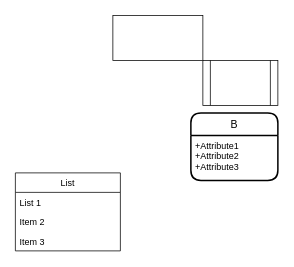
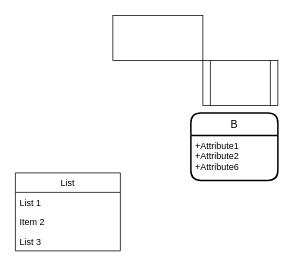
  <mxCell id="0" />
  <mxCell id="1" parent="0" />
  <mxCell id="2" value="List" style="swimlane;fontStyle=0;childLayout=stackLayout;horizontal=1;startSize=26;fillColor=none;horizontalStack=0;resizeParent=1;resizeParentMax=0;resizeLast=0;collapsible=1;marginBottom=0;" vertex="1" parent="1"><mxGeometry x="20" y="230" width="140" height="104" as="geometry" /></mxCell>
  <mxCell id="3" value="List 1" style="text;strokeColor=none;fillColor=none;align=left;verticalAlign=top;spacingLeft=4;spacingRight=4;overflow=hidden;rotatable=0;points=[[0,0.5],[1,0.5]];portConstraint=eastwest;" vertex="1" parent="2"><mxGeometry y="26" width="140" height="26" as="geometry" /></mxCell>
  <mxCell id="4" value="Item 2" style="text;strokeColor=none;fillColor=none;align=left;verticalAlign=top;spacingLeft=4;spacingRight=4;overflow=hidden;rotatable=0;points=[[0,0.5],[1,0.5]];portConstraint=eastwest;" vertex="1" parent="2"><mxGeometry y="52" width="140" height="26" as="geometry" /></mxCell>
- <mxCell id="5" value="Item 3" style="text;strokeColor=none;fillColor=none;align=left;verticalAlign=top;spacingLeft=4;spacingRight=4;overflow=hidden;rotatable=0;points=[[0,0.5],[1,0.5]];portConstraint=eastwest;" vertex="1" parent="2"><mxGeometry y="78" width="140" height="26" as="geometry" /></mxCell>
+ <mxCell id="5" value="List 3" style="text;strokeColor=none;fillColor=none;align=left;verticalAlign=top;spacingLeft=4;spacingRight=4;overflow=hidden;rotatable=0;points=[[0,0.5],[1,0.5]];portConstraint=eastwest;" vertex="1" parent="2"><mxGeometry y="78" width="140" height="26" as="geometry" /></mxCell>
  <mxCell id="6" value="B" style="swimlane;childLayout=stackLayout;horizontal=1;startSize=30;horizontalStack=0;rounded=1;fontSize=14;fontStyle=0;strokeWidth=2;resizeParent=0;resizeLast=1;shadow=0;dashed=0;align=center;" vertex="1" parent="1"><mxGeometry x="254" y="150" width="116" height="90" as="geometry" /></mxCell>
- <mxCell id="7" value="+Attribute1&#10;+Attribute2&#10;+Attribute3" style="align=left;strokeColor=none;fillColor=none;spacingLeft=4;fontSize=12;verticalAlign=top;resizable=0;rotatable=0;part=1;" vertex="1" parent="6"><mxGeometry y="30" width="116" height="60" as="geometry" /></mxCell>
+ <mxCell id="7" value="+Attribute1&#10;+Attribute2&#10;+Attribute6" style="align=left;strokeColor=none;fillColor=none;spacingLeft=4;fontSize=12;verticalAlign=top;resizable=0;rotatable=0;part=1;" vertex="1" parent="6"><mxGeometry y="30" width="116" height="60" as="geometry" /></mxCell>
  <mxCell id="8" value="" style="shape=process;whiteSpace=wrap;html=1;backgroundOutline=1;" vertex="1" parent="1"><mxGeometry x="270" y="80" width="100" height="60" as="geometry" /></mxCell>
  <mxCell id="9" value="" style="rounded=0;whiteSpace=wrap;html=1;" vertex="1" parent="1"><mxGeometry x="150" y="20" width="120" height="60" as="geometry" /></mxCell>
